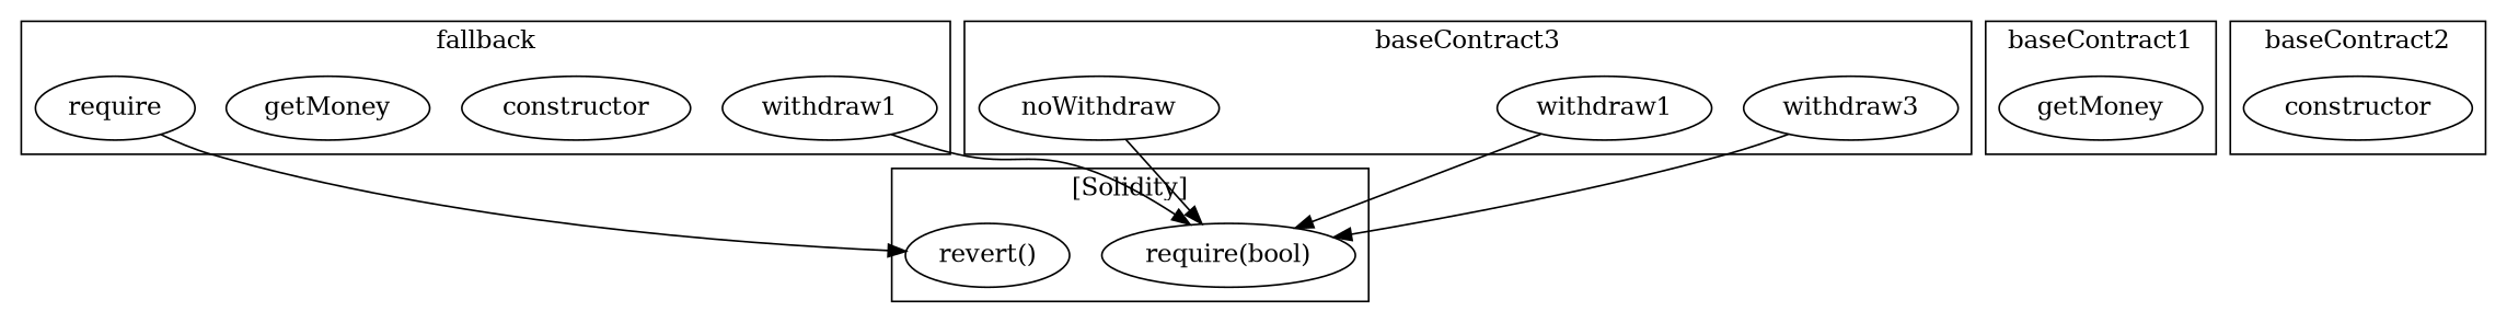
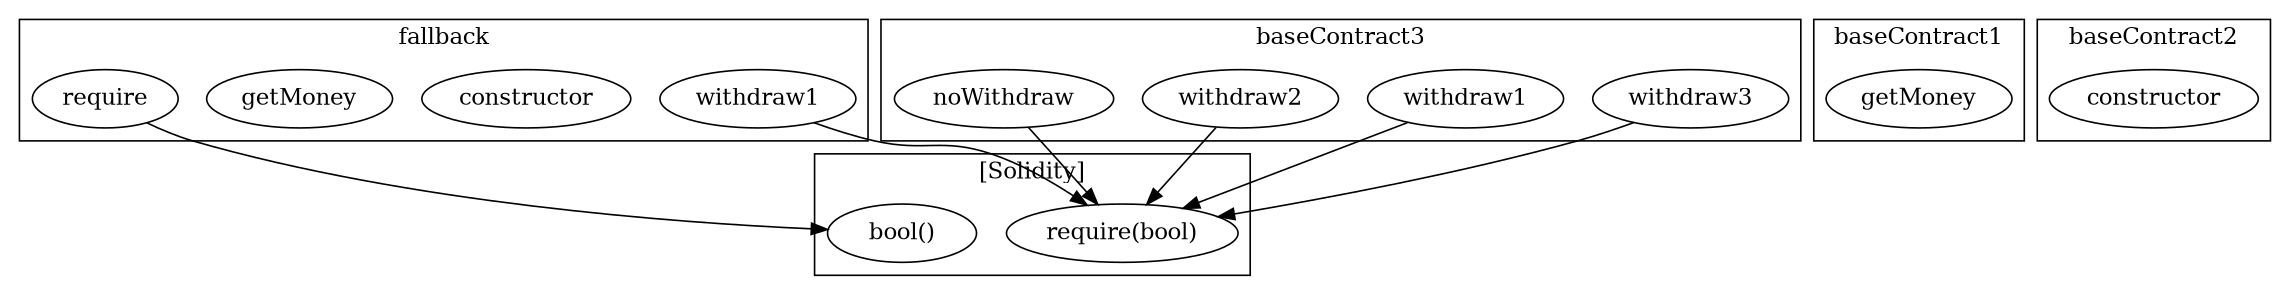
  strict digraph {
    fontname="DejaVu Serif"
    node [fontname="DejaVu Serif"]
    edge [fontname="DejaVu Serif"]
    n1 [label=withdraw1]
    n2 [label=constructor]
    n3 [label=getMoney]
    n4 [label=require]
    n5 [label=withdraw3]
    n6 [label=withdraw1]
+   n7 [label=withdraw2]
    n8 [label=noWithdraw]
    n9 [label=getMoney]
    n10 [label=constructor]
    "require(bool)"
-   "revert()"
+   "revert()" [label="bool()"]
    subgraph cluster_1 {
      label=fallback
      n1
      n2
      n3
      n4
    }
    subgraph cluster_2 {
      label=baseContract3
      n5
      n6
+     n7
      n8
    }
    subgraph cluster_3 {
      label=baseContract1
      n9
    }
    subgraph cluster_4 {
      label=baseContract2
      n10
    }
    subgraph cluster_5 {
      label="[Solidity]"
      "require(bool)"
      "revert()"
    }
    n1 -> "require(bool)"
    n4 -> "revert()"
    n5 -> "require(bool)"
    n6 -> "require(bool)"
+   n7 -> "require(bool)"
    n8 -> "require(bool)"
  }
